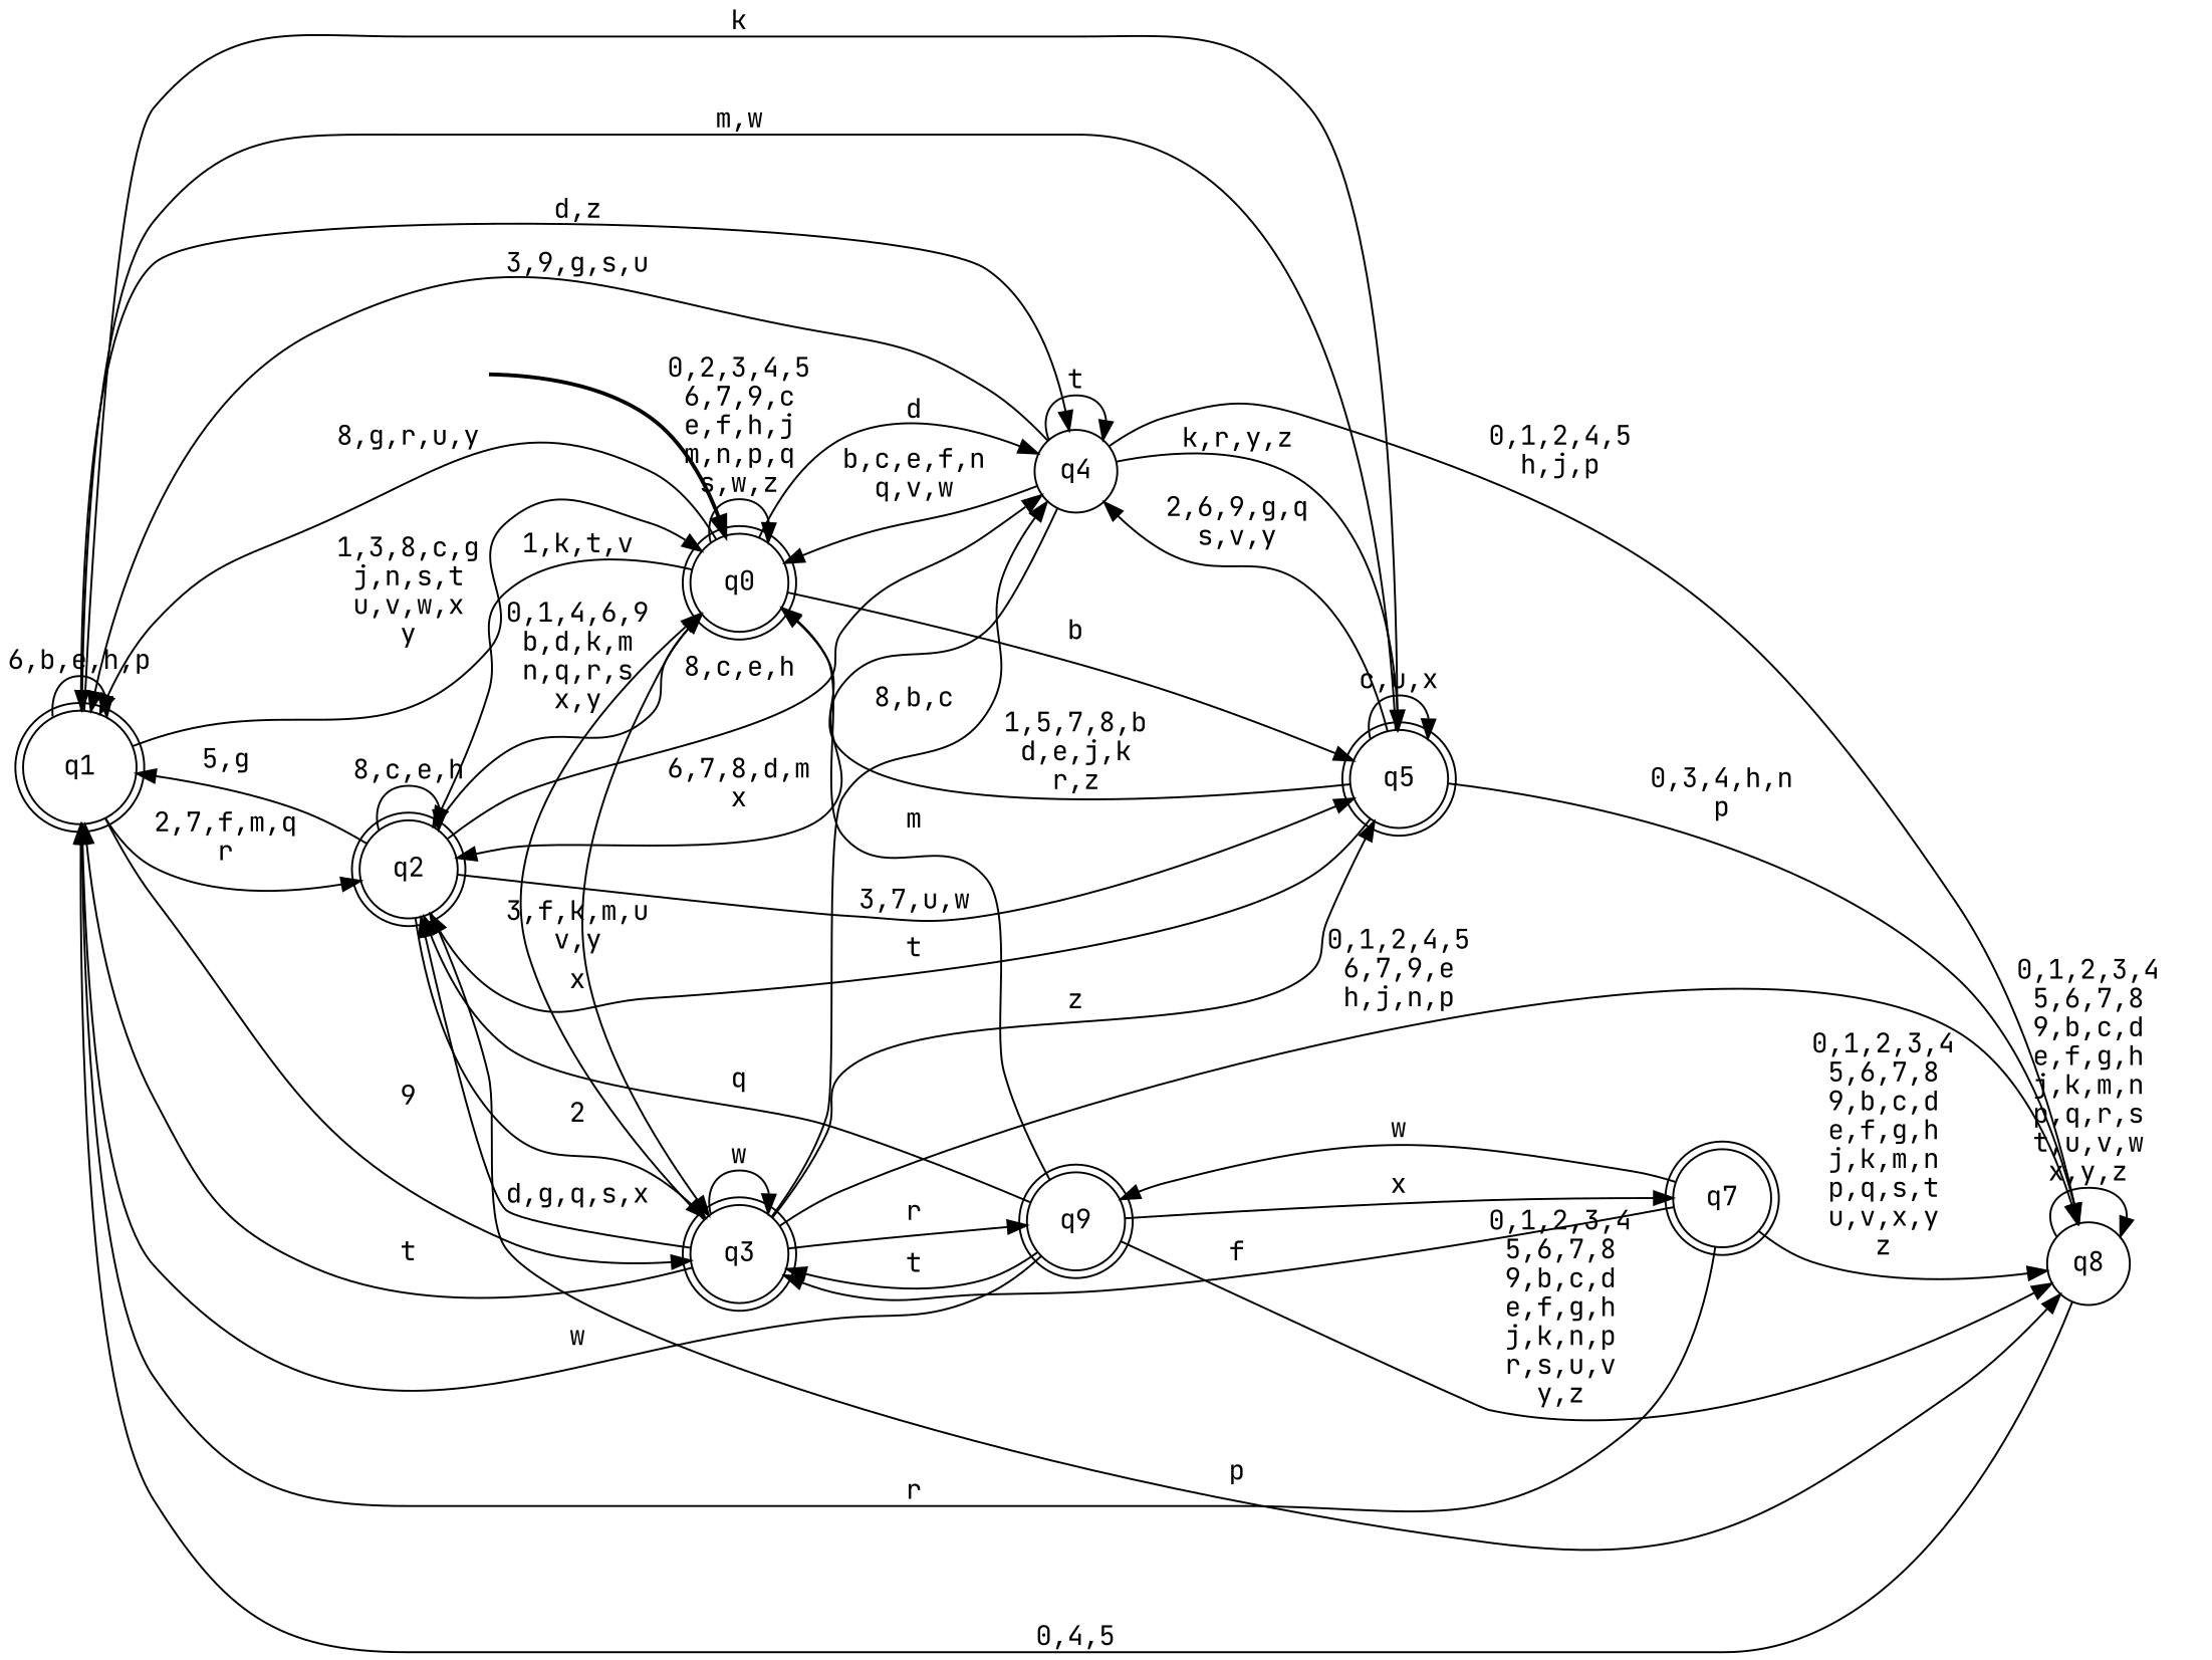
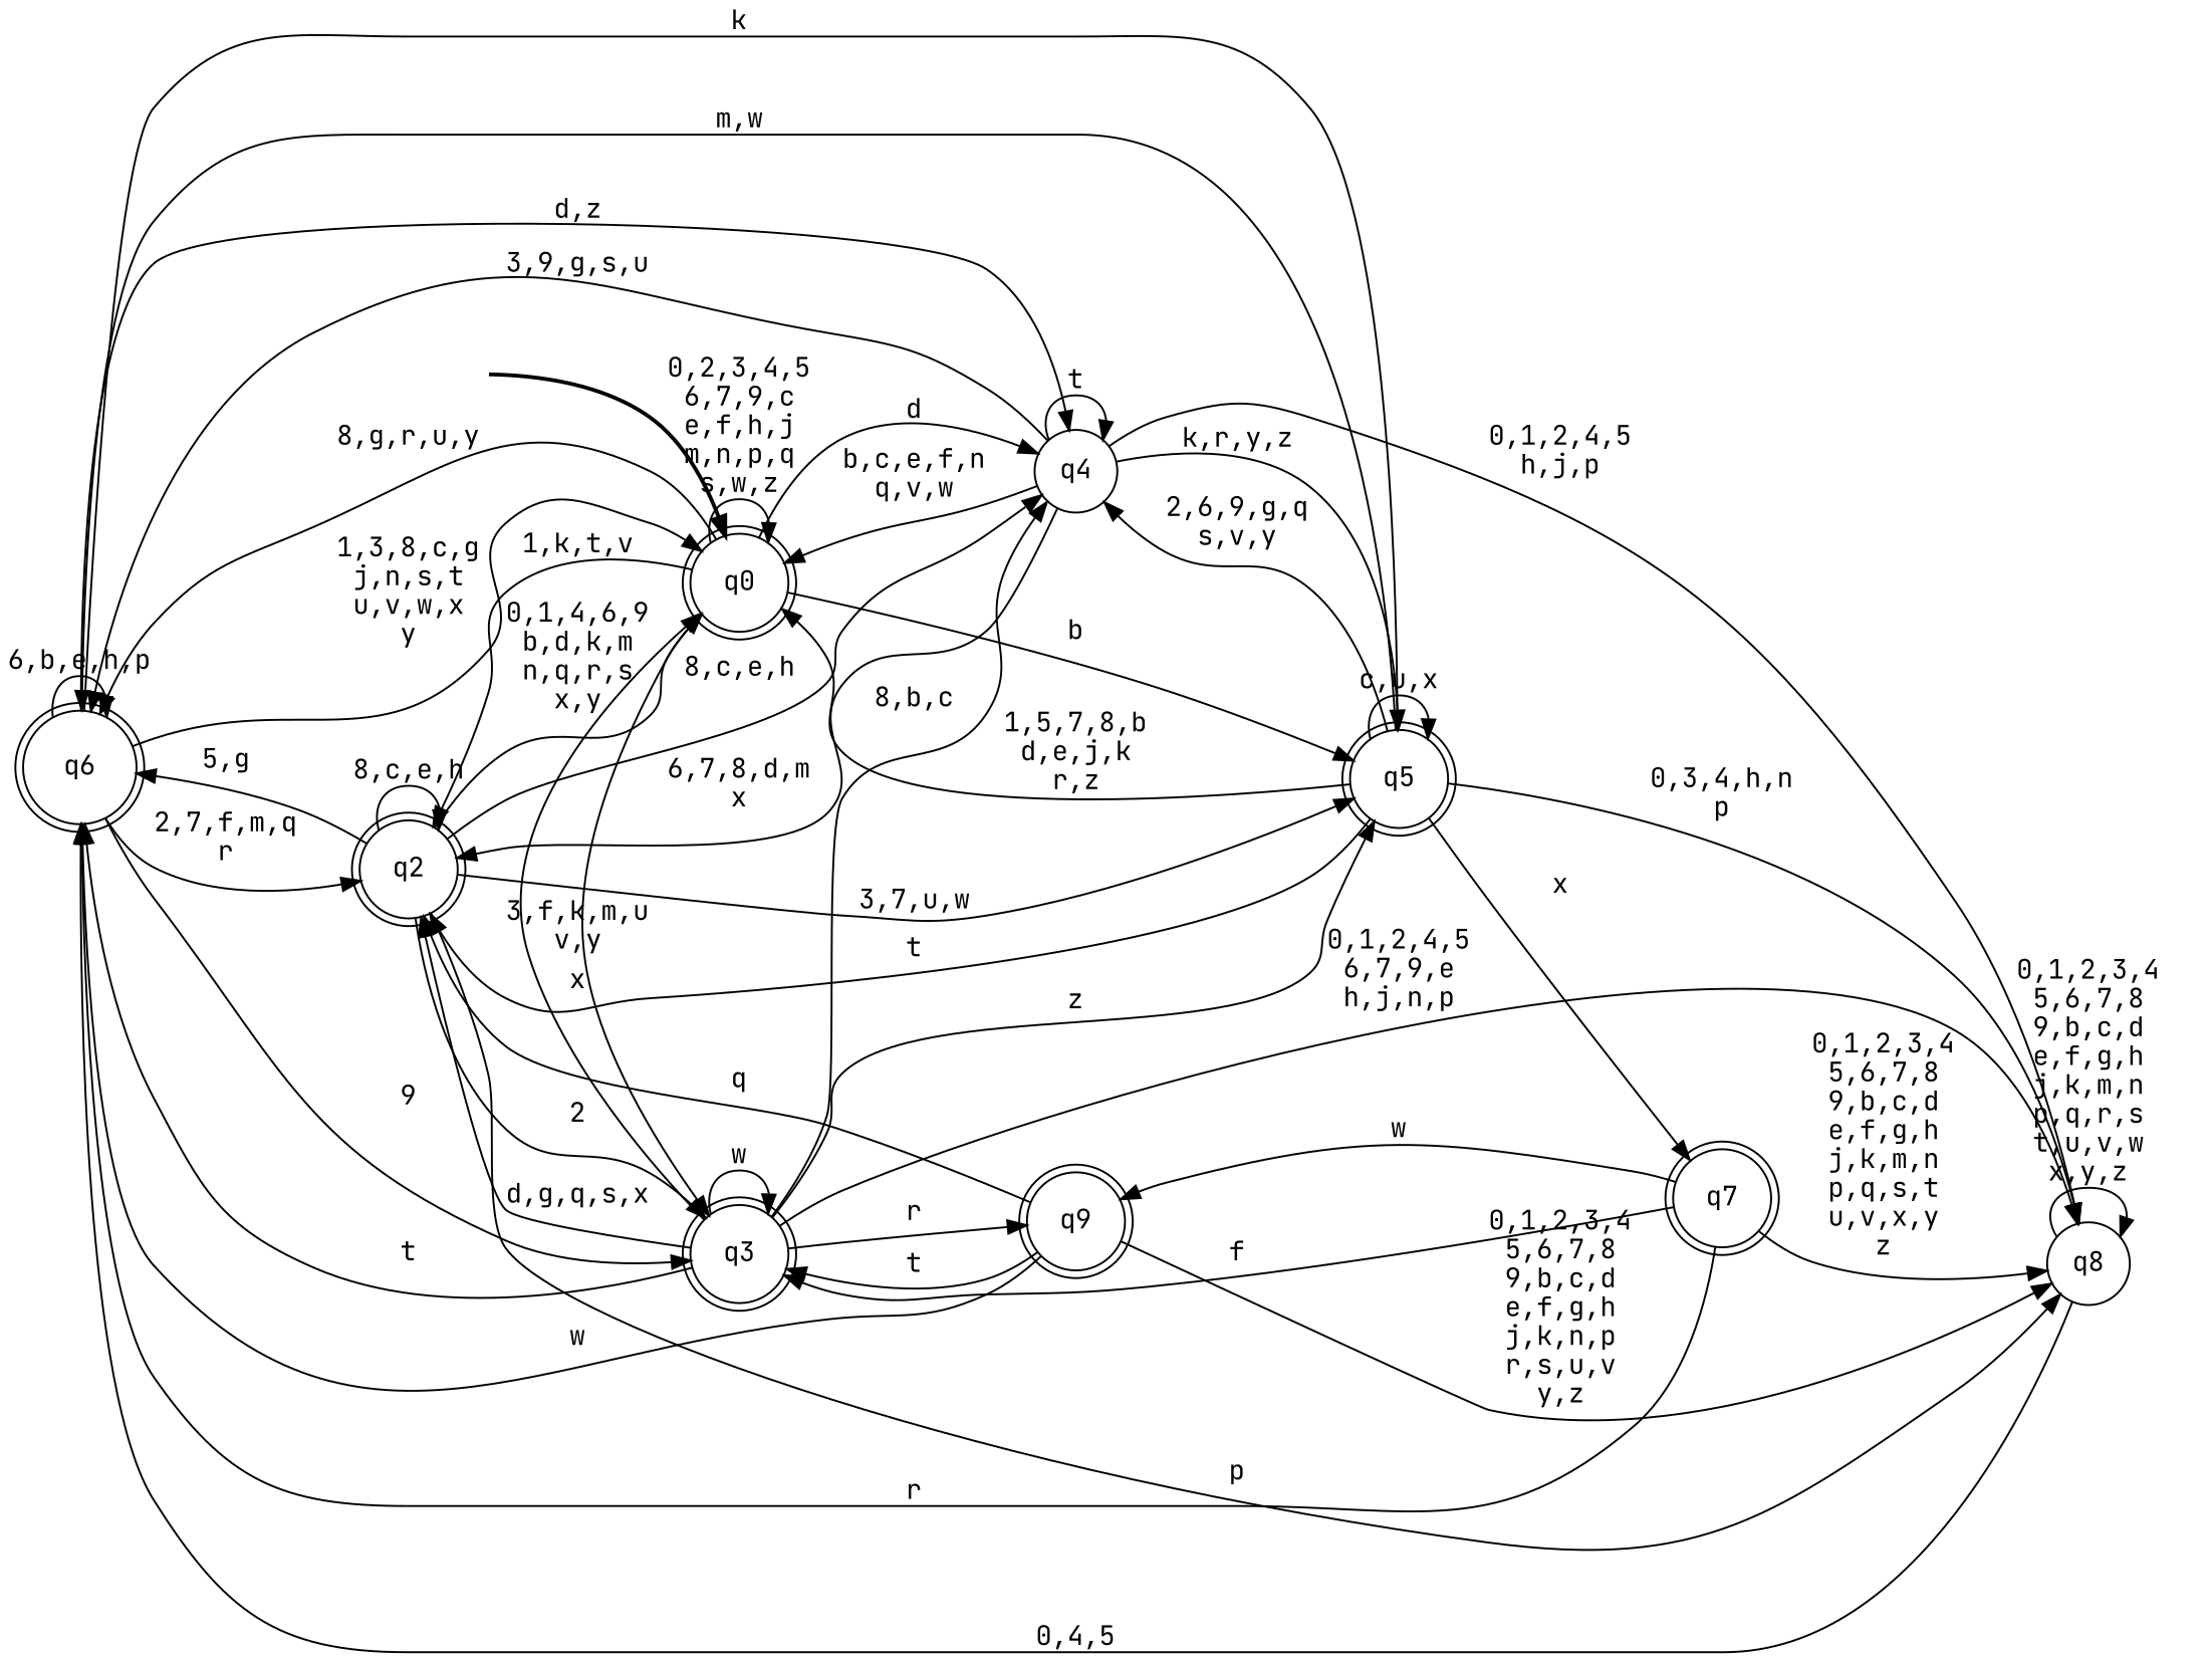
  digraph {
    fontname="JetBrains Mono"
    rankdir=LR
    node [fontname="JetBrains Mono" shape=doublecircle style="rounded,filled" color=black fillcolor=white]
    edge [fontname="JetBrains Mono"]
    __start0 [height=0 shape=none style=invis width=0 color="" fillcolor=""]
    n2 [label=q0]
-   n3 [label=q1]
+   n3 [label=q6]
    n4 [label=q2]
    n5 [label=q3]
    n6 [label=q4 shape=circle style=filled]
    n7 [label=q5]
    n8 [label=q8 shape=circle style=filled]
    n9 [label=q9]
    n10 [label=q7]
    subgraph cluster_1 {
      nodesep=0.15
      ranksep=0.15
      style=invis
      __start0
      n2
    }
    __start0 -> n2 [penwidth=2]
    n2 -> n2 [label="0,2,3,4,5\n6,7,9,c\ne,f,h,j\nm,n,p,q\ns,w,z"]
    n2 -> n3 [label="8,g,r,u,y"]
    n2 -> n4 [label="1,k,t,v"]
    n2 -> n5 [label=x]
    n2 -> n6 [label=d]
    n2 -> n7 [label=b]
    n3 -> n2 [label="1,3,8,c,g\nj,n,s,t\nu,v,w,x\ny"]
    n3 -> n3 [label="6,b,e,h,p"]
    n3 -> n4 [label="2,7,f,m,q\nr"]
    n3 -> n5 [label=9]
    n3 -> n6 [label="d,z"]
    n3 -> n7 [label=k]
    n4 -> n2 [label="0,1,4,6,9\nb,d,k,m\nn,q,r,s\nx,y"]
    n4 -> n3 [label="5,g"]
    n4 -> n4 [label="8,c,e,h"]
    n4 -> n5 [label=2]
    n4 -> n6 [label="8,c,e,h"]
    n4 -> n7 [label="3,7,u,w"]
    n4 -> n8 [label=p]
    n5 -> n2 [label="3,f,k,m,u\nv,y"]
    n5 -> n3 [label=t]
    n5 -> n4 [label="d,g,q,s,x"]
    n5 -> n5 [label=w]
    n5 -> n6 [label="8,b,c"]
    n5 -> n7 [label=z]
    n5 -> n8 [label="0,1,2,4,5\n6,7,9,e\nh,j,n,p"]
    n5 -> n9 [label=r]
    n6 -> n2 [label="b,c,e,f,n\nq,v,w"]
    n6 -> n3 [label="3,9,g,s,u"]
    n6 -> n4 [label="6,7,8,d,m\nx"]
    n6 -> n6 [label=t]
    n6 -> n7 [label="k,r,y,z"]
    n6 -> n8 [label="0,1,2,4,5\nh,j,p"]
    n7 -> n2 [label="1,5,7,8,b\nd,e,j,k\nr,z"]
    n7 -> n3 [label="m,w"]
    n7 -> n4 [label=t]
    n7 -> n6 [label="2,6,9,g,q\ns,v,y"]
    n7 -> n7 [label="c,u,x"]
    n7 -> n8 [label="0,3,4,h,n\np"]
    n8 -> n3 [label="0,4,5"]
    n8 -> n8 [label="0,1,2,3,4\n5,6,7,8\n9,b,c,d\ne,f,g,h\nj,k,m,n\np,q,r,s\nt,u,v,w\nx,y,z"]
-   n9 -> n2 [label=m]
    n9 -> n3 [label=w]
    n9 -> n4 [label=q]
    n9 -> n5 [label=t]
    n9 -> n8 [label="0,1,2,3,4\n5,6,7,8\n9,b,c,d\ne,f,g,h\nj,k,n,p\nr,s,u,v\ny,z"]
-   n9 -> n10 [label=x]
+   n7 -> n10 [label=x]
    n10 -> n3 [label=r]
    n10 -> n5 [label=f]
    n10 -> n8 [label="0,1,2,3,4\n5,6,7,8\n9,b,c,d\ne,f,g,h\nj,k,m,n\np,q,s,t\nu,v,x,y\nz"]
    n10 -> n9 [label=w]
  }
